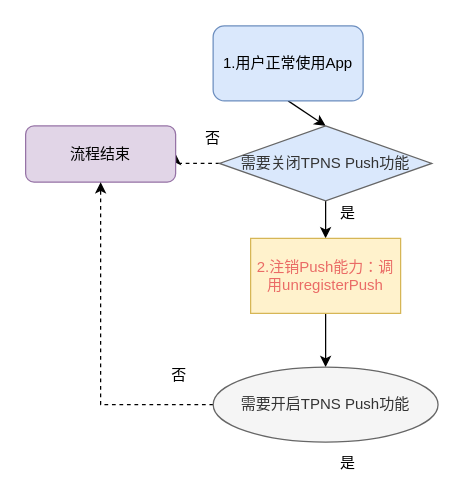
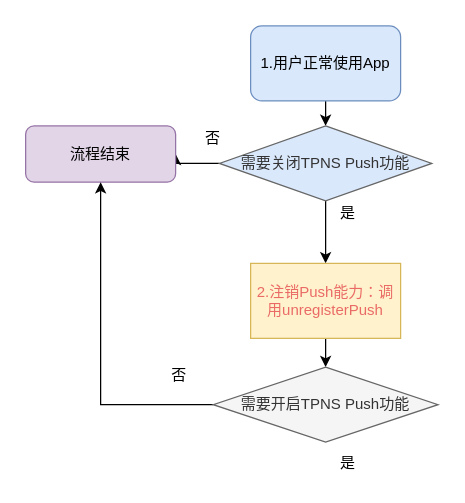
  <mxCell id="0" />
  <mxCell id="1" parent="0" />
  <mxCell id="2" value="" style="endArrow=classic;html=1;exitX=0.5;exitY=1;exitDx=0;exitDy=0;entryX=0.5;entryY=0;entryDx=0;entryDy=0;" edge="1" parent="1" source="3"><mxGeometry width="50" height="50" relative="1" as="geometry"><mxPoint x="260" y="80" as="sourcePoint" /><mxPoint x="260" y="100" as="targetPoint" /></mxGeometry></mxCell>
- <mxCell id="3" value="&lt;font face=&quot;helvetica&quot;&gt;1.用户正常使用App&lt;/font&gt;" style="rounded=1;whiteSpace=wrap;html=1;fillColor=#dae8fc;strokeColor=#6c8ebf;" vertex="1" parent="1"><mxGeometry x="170" y="20" width="120" height="60" as="geometry" /></mxCell>
+ <mxCell id="3" value="&lt;font face=&quot;helvetica&quot;&gt;1.用户正常使用App&lt;/font&gt;" style="rounded=1;whiteSpace=wrap;html=1;fillColor=#dae8fc;strokeColor=#6c8ebf;" vertex="1" parent="1"><mxGeometry x="200" y="20" width="120" height="60" as="geometry" /></mxCell>
  <mxCell id="4" value="是" style="text;html=1;strokeColor=none;fillColor=none;align=center;verticalAlign=middle;whiteSpace=wrap;rounded=0;" vertex="1" parent="1"><mxGeometry x="258" y="160" width="40" height="20" as="geometry" /></mxCell>
- <mxCell id="5" style="edgeStyle=orthogonalEdgeStyle;rounded=0;orthogonalLoop=1;jettySize=auto;html=1;exitX=0;exitY=0.5;exitDx=0;exitDy=0;entryX=1;entryY=0.5;entryDx=0;entryDy=0;dashed=1;" edge="1" parent="1" source="7" target="8"><mxGeometry relative="1" as="geometry" /></mxCell>
+ <mxCell id="5" style="edgeStyle=orthogonalEdgeStyle;rounded=0;orthogonalLoop=1;jettySize=auto;html=1;exitX=0;exitY=0.5;exitDx=0;exitDy=0;entryX=1;entryY=0.5;entryDx=0;entryDy=0;" edge="1" parent="1" source="7" target="8"><mxGeometry relative="1" as="geometry" /></mxCell>
  <mxCell id="6" style="edgeStyle=orthogonalEdgeStyle;rounded=0;orthogonalLoop=1;jettySize=auto;html=1;exitX=0.5;exitY=1;exitDx=0;exitDy=0;entryX=0.5;entryY=0;entryDx=0;entryDy=0;" edge="1" parent="1" source="7" target="11"><mxGeometry relative="1" as="geometry" /></mxCell>
  <mxCell id="7" value="需要关闭TPNS Push功能" style="rhombus;whiteSpace=wrap;html=1;fillColor=#dae8fc;strokeColor=#666666;fontColor=#333333;" vertex="1" parent="1"><mxGeometry x="175.06" y="100" width="169.87" height="60" as="geometry" /></mxCell>
  <mxCell id="8" value="&lt;font face=&quot;helvetica&quot;&gt;流程结束&lt;br&gt;&lt;/font&gt;" style="rounded=1;whiteSpace=wrap;html=1;fillColor=#e1d5e7;strokeColor=#9673a6;" vertex="1" parent="1"><mxGeometry x="20" y="100" width="120" height="45" as="geometry" /></mxCell>
  <mxCell id="9" value="否" style="text;html=1;strokeColor=none;fillColor=none;align=center;verticalAlign=middle;whiteSpace=wrap;rounded=0;" vertex="1" parent="1"><mxGeometry x="150" y="100" width="40" height="20" as="geometry" /></mxCell>
  <mxCell id="10" style="edgeStyle=orthogonalEdgeStyle;rounded=0;orthogonalLoop=1;jettySize=auto;html=1;exitX=0.5;exitY=1;exitDx=0;exitDy=0;entryX=0.5;entryY=0;entryDx=0;entryDy=0;" edge="1" parent="1" source="11" target="13"><mxGeometry relative="1" as="geometry" /></mxCell>
- <mxCell id="11" value="&lt;font face=&quot;helvetica&quot;&gt;&lt;font color=&quot;#ea6b66&quot;&gt;2.注销Push能力：调用unregisterPush&lt;/font&gt;&lt;br&gt;&lt;/font&gt;" style="rounded=0;whiteSpace=wrap;html=1;fillColor=#fff2cc;strokeColor=#d6b656;" vertex="1" parent="1"><mxGeometry x="200" y="190" width="120" height="60" as="geometry" /></mxCell>
- <mxCell id="12" style="edgeStyle=orthogonalEdgeStyle;rounded=0;orthogonalLoop=1;jettySize=auto;html=1;exitX=0;exitY=0.5;exitDx=0;exitDy=0;entryX=0.5;entryY=1;entryDx=0;entryDy=0;dashed=1;" edge="1" parent="1" source="13" target="8"><mxGeometry relative="1" as="geometry" /></mxCell>
- <mxCell id="13" value="需要开启TPNS Push功能" style="ellipse;whiteSpace=wrap;html=1;fillColor=#f5f5f5;strokeColor=#666666;fontColor=#333333;" vertex="1" parent="1"><mxGeometry x="170.06" y="293" width="179.87" height="60" as="geometry" /></mxCell>
+ <mxCell id="11" value="&lt;font face=&quot;helvetica&quot;&gt;&lt;font color=&quot;#ea6b66&quot;&gt;2.注销Push能力：调用unregisterPush&lt;/font&gt;&lt;br&gt;&lt;/font&gt;" style="rounded=0;whiteSpace=wrap;html=1;fillColor=#fff2cc;strokeColor=#d6b656;" vertex="1" parent="1"><mxGeometry x="200" y="210" width="120" height="60" as="geometry" /></mxCell>
+ <mxCell id="12" style="edgeStyle=orthogonalEdgeStyle;rounded=0;orthogonalLoop=1;jettySize=auto;html=1;exitX=0;exitY=0.5;exitDx=0;exitDy=0;entryX=0.5;entryY=1;entryDx=0;entryDy=0;" edge="1" parent="1" source="13" target="8"><mxGeometry relative="1" as="geometry" /></mxCell>
+ <mxCell id="13" value="需要开启TPNS Push功能" style="rhombus;whiteSpace=wrap;html=1;fillColor=#f5f5f5;strokeColor=#666666;fontColor=#333333;" vertex="1" parent="1"><mxGeometry x="170.06" y="293" width="179.87" height="60" as="geometry" /></mxCell>
  <mxCell id="14" value="否" style="text;html=1;strokeColor=none;fillColor=none;align=center;verticalAlign=middle;whiteSpace=wrap;rounded=0;" vertex="1" parent="1"><mxGeometry x="123" y="290" width="40" height="20" as="geometry" /></mxCell>
  <mxCell id="15" value="是" style="text;html=1;strokeColor=none;fillColor=none;align=center;verticalAlign=middle;whiteSpace=wrap;rounded=0;" vertex="1" parent="1"><mxGeometry x="258" y="360" width="40" height="20" as="geometry" /></mxCell>
